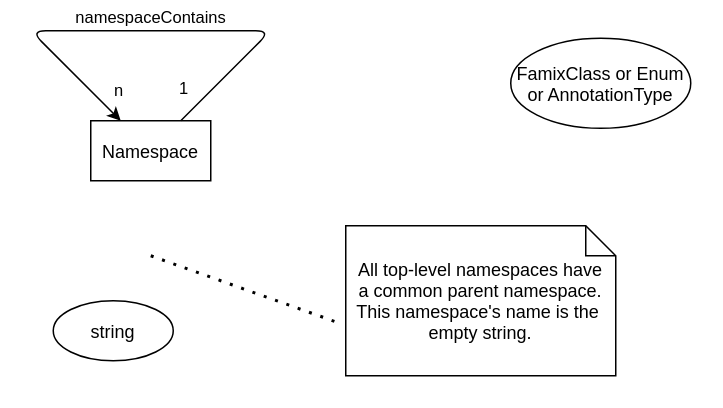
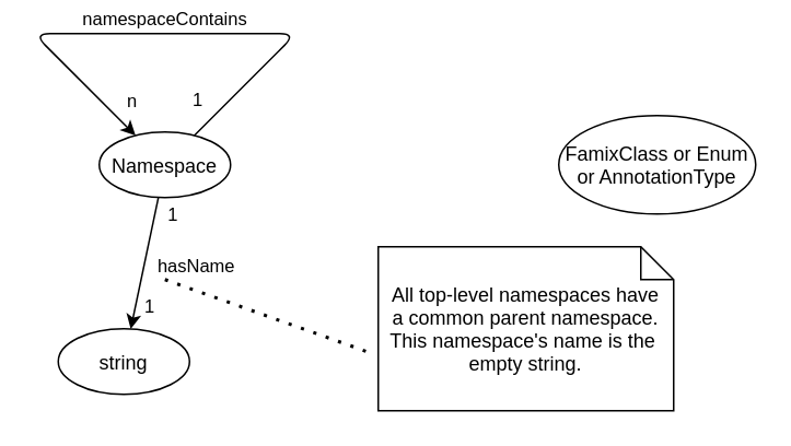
  <mxCell id="0" />
  <mxCell id="1" parent="0" />
- <mxCell id="2" value="Namespace" style="rounded=0;" vertex="1" parent="1"><mxGeometry x="60" y="80" width="80" height="40" as="geometry" /></mxCell>
+ <mxCell id="2" value="Namespace" style="ellipse;" vertex="1" parent="1"><mxGeometry x="60" y="80" width="80" height="40" as="geometry" /></mxCell>
  <mxCell id="3" value="" style="endArrow=classic;" edge="1" parent="1" source="2" target="2"><mxGeometry width="50" height="50" relative="1" as="geometry"><mxPoint x="140" y="-80" as="sourcePoint" /><mxPoint x="10" y="70" as="targetPoint" /><Array as="points"><mxPoint x="180" y="20" /><mxPoint x="20" y="20" /></Array></mxGeometry></mxCell>
  <mxCell id="4" value="namespaceContains" style="edgeLabel;align=center;verticalAlign=middle;resizable=0;points=[];" vertex="1" connectable="0" parent="3"><mxGeometry x="-0.179" y="3" relative="1" as="geometry"><mxPoint x="-30" y="-13" as="offset" /></mxGeometry></mxCell>
  <mxCell id="5" value="1" style="edgeLabel;align=center;verticalAlign=middle;resizable=0;points=[];" vertex="1" connectable="0" parent="3"><mxGeometry x="-0.85" y="1" relative="1" as="geometry"><mxPoint x="-15" y="-4" as="offset" /></mxGeometry></mxCell>
  <mxCell id="6" value="n" style="edgeLabel;align=center;verticalAlign=middle;resizable=0;points=[];" vertex="1" connectable="0" parent="3"><mxGeometry x="0.836" y="2" relative="1" as="geometry"><mxPoint x="16" y="-1" as="offset" /></mxGeometry></mxCell>
- <mxCell id="7" value="FamixClass or Enum&#10;or AnnotationType" style="ellipse;" vertex="1" parent="1"><mxGeometry x="340" y="25" width="120" height="60" as="geometry" /></mxCell>
+ <mxCell id="7" value="FamixClass or Enum&#10;or AnnotationType" style="ellipse;" vertex="1" parent="1"><mxGeometry x="340" y="70" width="120" height="60" as="geometry" /></mxCell>
  <mxCell id="8" value="string" style="ellipse;" vertex="1" parent="1"><mxGeometry x="35" y="200" width="80" height="40" as="geometry" /></mxCell>
+ <mxCell id="9" value="" style="endArrow=classic;" edge="1" parent="1" source="2" target="8"><mxGeometry width="50" height="50" relative="1" as="geometry"><mxPoint x="150" y="110" as="sourcePoint" /><mxPoint x="350" y="110" as="targetPoint" /></mxGeometry></mxCell>
+ <mxCell id="10" value="hasName" style="edgeLabel;align=center;verticalAlign=middle;resizable=0;points=[];" vertex="1" connectable="0" parent="9"><mxGeometry x="-0.179" y="3" relative="1" as="geometry"><mxPoint x="27" y="7" as="offset" /></mxGeometry></mxCell>
+ <mxCell id="11" value="1" style="edgeLabel;align=center;verticalAlign=middle;resizable=0;points=[];" vertex="1" connectable="0" parent="9"><mxGeometry x="-0.85" y="1" relative="1" as="geometry"><mxPoint x="9" y="4" as="offset" /></mxGeometry></mxCell>
+ <mxCell id="12" value="1" style="edgeLabel;align=center;verticalAlign=middle;resizable=0;points=[];" vertex="1" connectable="0" parent="9"><mxGeometry x="0.836" y="2" relative="1" as="geometry"><mxPoint x="8" y="-8" as="offset" /></mxGeometry></mxCell>
  <mxCell id="13" value="All top-level namespaces have&#10;a common parent namespace.&#10;This namespace's name is the &#10;empty string." style="shape=note;size=20;align=center;" vertex="1" parent="1"><mxGeometry x="230" y="150" width="180" height="100" as="geometry" /></mxCell>
  <mxCell id="14" value="" style="endArrow=none;dashed=1;dashPattern=1 3;strokeWidth=2;entryX=-0.022;entryY=0.65;entryDx=0;entryDy=0;entryPerimeter=0;" edge="1" parent="1" target="13"><mxGeometry width="50" height="50" relative="1" as="geometry"><mxPoint x="100" y="170" as="sourcePoint" /><mxPoint x="430" y="180" as="targetPoint" /></mxGeometry></mxCell>
